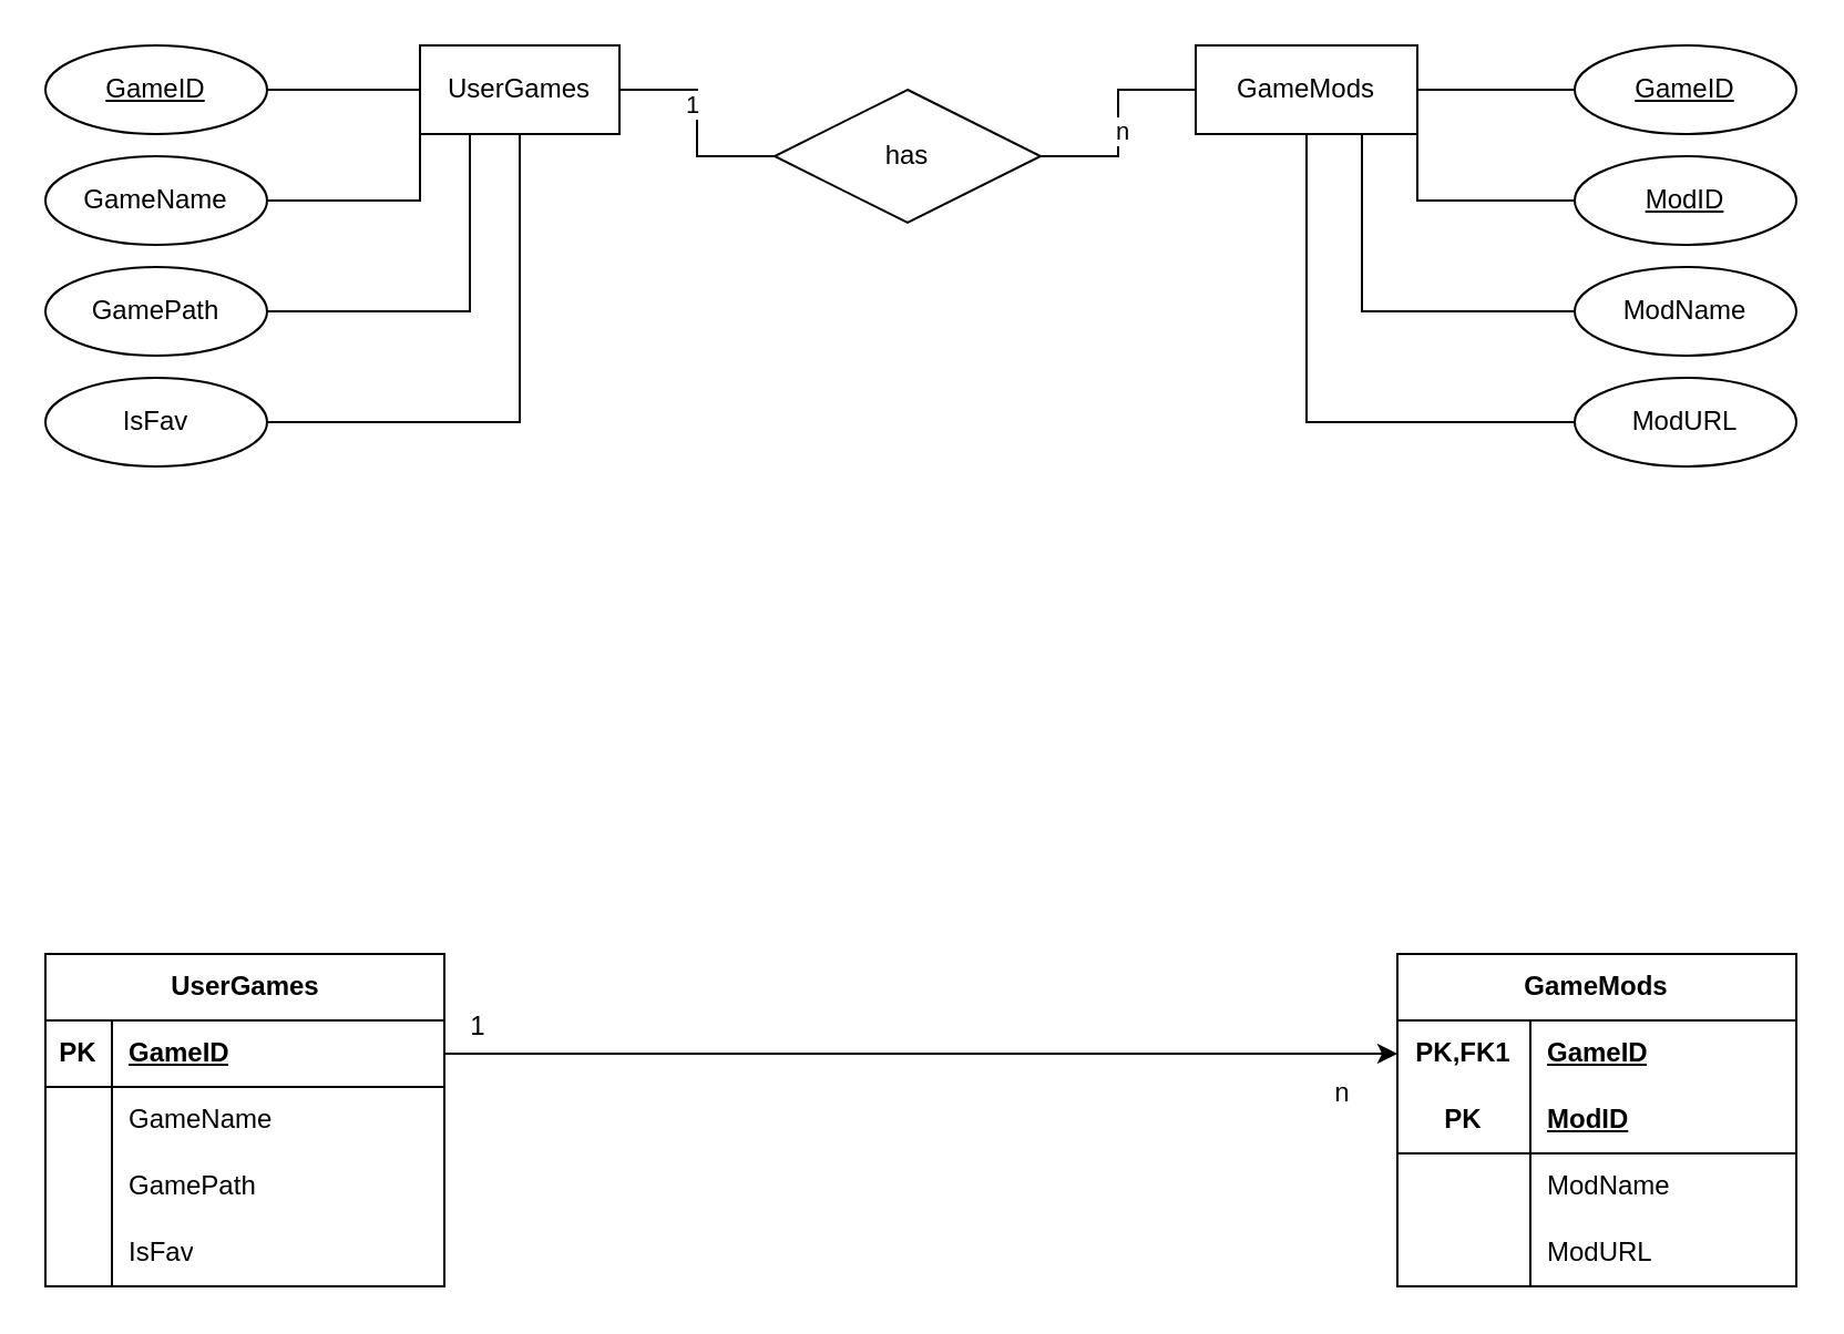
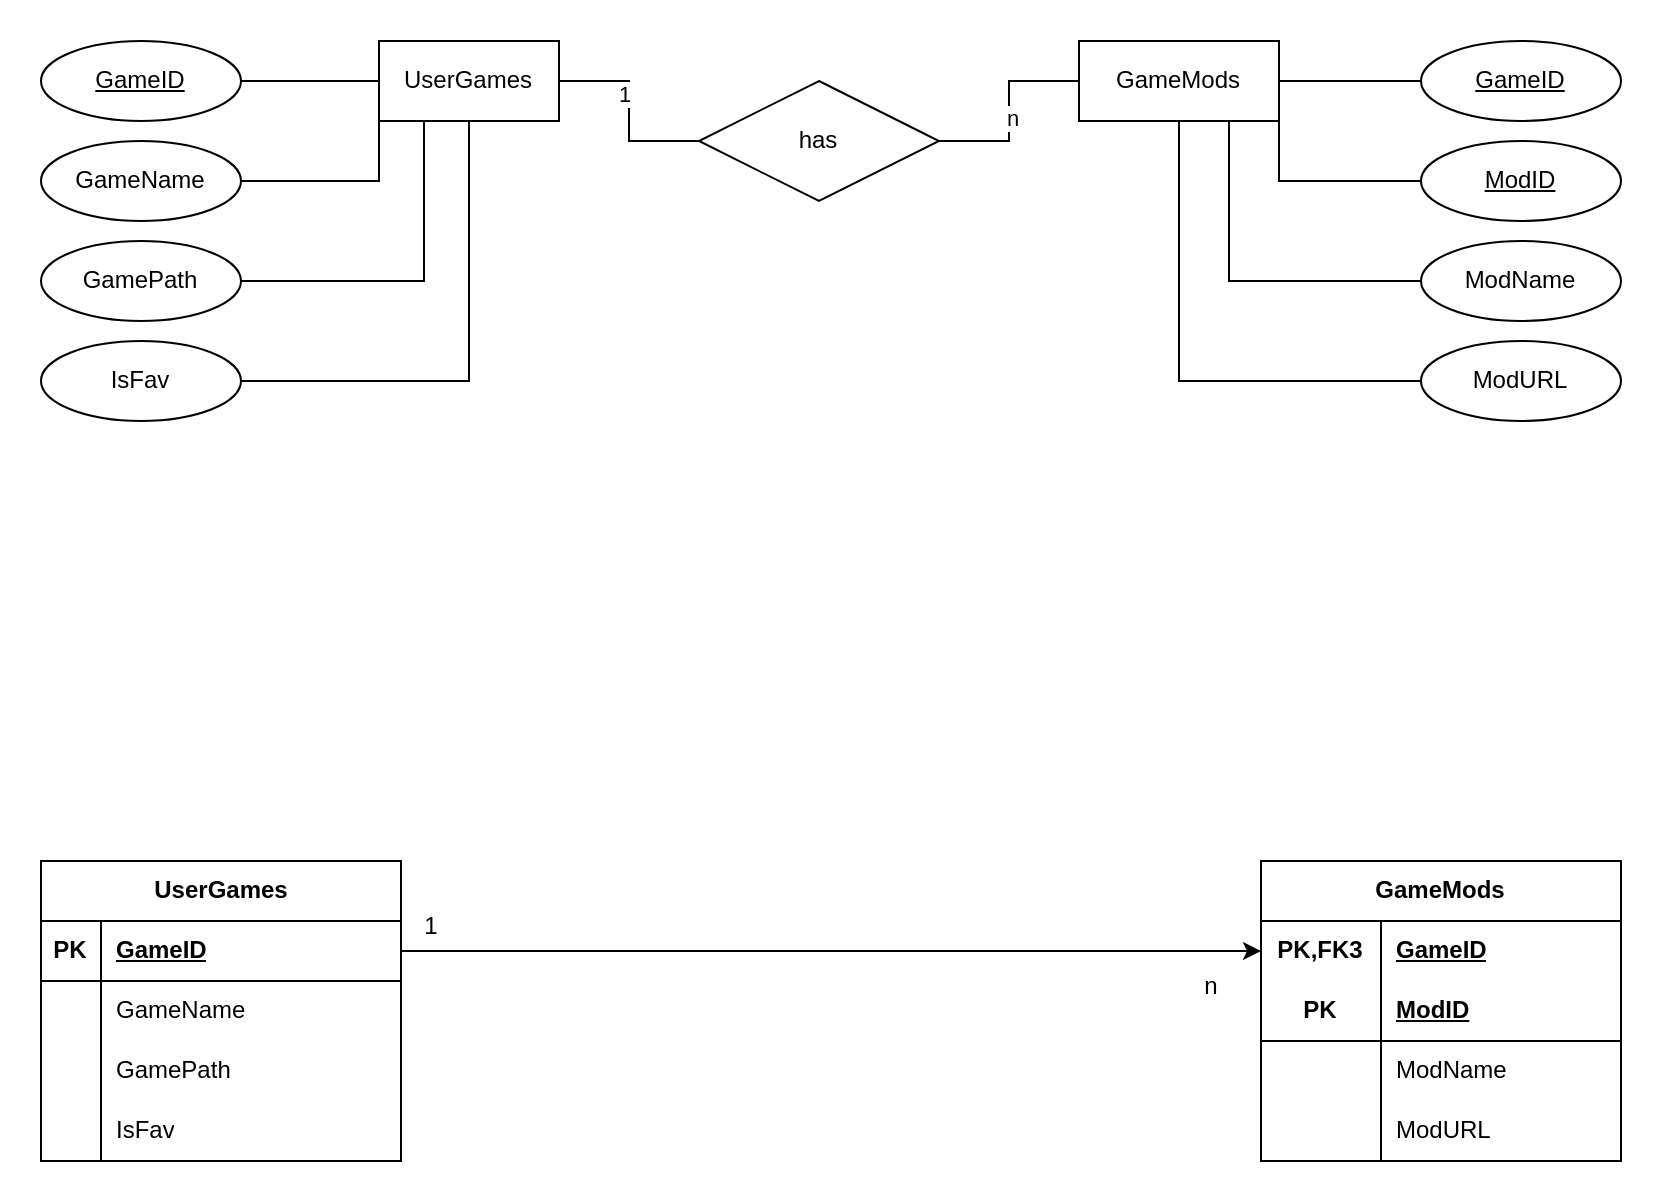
  <mxCell id="0" />
  <mxCell id="1" parent="0" />
  <mxCell id="2" style="edgeStyle=orthogonalEdgeStyle;rounded=0;orthogonalLoop=1;jettySize=auto;html=1;exitX=1;exitY=0.5;exitDx=0;exitDy=0;entryX=0;entryY=0.5;entryDx=0;entryDy=0;endArrow=none;endFill=0;" edge="1" parent="1" source="4" target="8"><mxGeometry relative="1" as="geometry" /></mxCell>
  <mxCell id="3" value="1" style="edgeLabel;html=1;align=center;verticalAlign=middle;resizable=0;points=[];" vertex="1" connectable="0" parent="2"><mxGeometry x="-0.171" y="-3" relative="1" as="geometry"><mxPoint as="offset" /></mxGeometry></mxCell>
  <mxCell id="4" value="UserGames" style="whiteSpace=wrap;html=1;align=center;" vertex="1" parent="1"><mxGeometry x="189" y="20" width="90" height="40" as="geometry" /></mxCell>
  <mxCell id="5" value="GameMods" style="whiteSpace=wrap;html=1;align=center;" vertex="1" parent="1"><mxGeometry x="539" y="20" width="100" height="40" as="geometry" /></mxCell>
  <mxCell id="6" style="edgeStyle=orthogonalEdgeStyle;rounded=0;orthogonalLoop=1;jettySize=auto;html=1;exitX=1;exitY=0.5;exitDx=0;exitDy=0;entryX=0;entryY=0.5;entryDx=0;entryDy=0;endArrow=none;endFill=0;" edge="1" parent="1" source="8" target="5"><mxGeometry relative="1" as="geometry" /></mxCell>
  <mxCell id="7" value="n" style="edgeLabel;html=1;align=center;verticalAlign=middle;resizable=0;points=[];" vertex="1" connectable="0" parent="6"><mxGeometry x="-0.057" y="-1" relative="1" as="geometry"><mxPoint as="offset" /></mxGeometry></mxCell>
  <mxCell id="8" value="has" style="shape=rhombus;perimeter=rhombusPerimeter;whiteSpace=wrap;html=1;align=center;" vertex="1" parent="1"><mxGeometry x="349" y="40" width="120" height="60" as="geometry" /></mxCell>
  <mxCell id="9" style="edgeStyle=orthogonalEdgeStyle;rounded=0;orthogonalLoop=1;jettySize=auto;html=1;exitX=1;exitY=0.5;exitDx=0;exitDy=0;entryX=0;entryY=1;entryDx=0;entryDy=0;endArrow=none;endFill=0;" edge="1" parent="1" source="10" target="4"><mxGeometry relative="1" as="geometry" /></mxCell>
  <mxCell id="10" value="GameName" style="ellipse;whiteSpace=wrap;html=1;align=center;" vertex="1" parent="1"><mxGeometry x="20" y="70" width="100" height="40" as="geometry" /></mxCell>
  <mxCell id="11" style="edgeStyle=orthogonalEdgeStyle;rounded=0;orthogonalLoop=1;jettySize=auto;html=1;exitX=1;exitY=0.5;exitDx=0;exitDy=0;entryX=0;entryY=0.5;entryDx=0;entryDy=0;endArrow=none;endFill=0;" edge="1" parent="1" source="12" target="4"><mxGeometry relative="1" as="geometry" /></mxCell>
  <mxCell id="12" value="GameID" style="ellipse;whiteSpace=wrap;html=1;align=center;fontStyle=4;" vertex="1" parent="1"><mxGeometry x="20" y="20" width="100" height="40" as="geometry" /></mxCell>
  <mxCell id="13" style="edgeStyle=orthogonalEdgeStyle;rounded=0;orthogonalLoop=1;jettySize=auto;html=1;exitX=1;exitY=0.5;exitDx=0;exitDy=0;entryX=0.25;entryY=1;entryDx=0;entryDy=0;endArrow=none;endFill=0;" edge="1" parent="1" source="14" target="4"><mxGeometry relative="1" as="geometry" /></mxCell>
  <mxCell id="14" value="GamePath" style="ellipse;whiteSpace=wrap;html=1;align=center;" vertex="1" parent="1"><mxGeometry x="20" y="120" width="100" height="40" as="geometry" /></mxCell>
  <mxCell id="15" style="edgeStyle=orthogonalEdgeStyle;rounded=0;orthogonalLoop=1;jettySize=auto;html=1;exitX=1;exitY=0.5;exitDx=0;exitDy=0;entryX=0.5;entryY=1;entryDx=0;entryDy=0;endArrow=none;endFill=0;" edge="1" parent="1" source="16" target="4"><mxGeometry relative="1" as="geometry"><Array as="points"><mxPoint x="234" y="190" /></Array></mxGeometry></mxCell>
  <mxCell id="16" value="IsFav" style="ellipse;whiteSpace=wrap;html=1;align=center;" vertex="1" parent="1"><mxGeometry x="20" y="170" width="100" height="40" as="geometry" /></mxCell>
  <mxCell id="17" style="edgeStyle=orthogonalEdgeStyle;rounded=0;orthogonalLoop=1;jettySize=auto;html=1;exitX=0;exitY=0.5;exitDx=0;exitDy=0;entryX=1;entryY=1;entryDx=0;entryDy=0;endArrow=none;endFill=0;" edge="1" parent="1" source="18" target="5"><mxGeometry relative="1" as="geometry" /></mxCell>
  <mxCell id="18" value="ModID" style="ellipse;whiteSpace=wrap;html=1;align=center;fontStyle=4;" vertex="1" parent="1"><mxGeometry x="710" y="70" width="100" height="40" as="geometry" /></mxCell>
  <mxCell id="19" style="edgeStyle=orthogonalEdgeStyle;rounded=0;orthogonalLoop=1;jettySize=auto;html=1;exitX=0;exitY=0.5;exitDx=0;exitDy=0;endArrow=none;endFill=0;" edge="1" parent="1" source="20" target="5"><mxGeometry relative="1" as="geometry" /></mxCell>
  <mxCell id="20" value="GameID" style="ellipse;whiteSpace=wrap;html=1;align=center;fontStyle=4;" vertex="1" parent="1"><mxGeometry x="710" y="20" width="100" height="40" as="geometry" /></mxCell>
  <mxCell id="21" style="edgeStyle=orthogonalEdgeStyle;rounded=0;orthogonalLoop=1;jettySize=auto;html=1;exitX=0;exitY=0.5;exitDx=0;exitDy=0;entryX=0.75;entryY=1;entryDx=0;entryDy=0;endArrow=none;endFill=0;" edge="1" parent="1" source="22" target="5"><mxGeometry relative="1" as="geometry" /></mxCell>
  <mxCell id="22" value="ModName" style="ellipse;whiteSpace=wrap;html=1;align=center;" vertex="1" parent="1"><mxGeometry x="710" y="120" width="100" height="40" as="geometry" /></mxCell>
  <mxCell id="23" style="edgeStyle=orthogonalEdgeStyle;rounded=0;orthogonalLoop=1;jettySize=auto;html=1;exitX=0;exitY=0.5;exitDx=0;exitDy=0;entryX=0.5;entryY=1;entryDx=0;entryDy=0;endArrow=none;endFill=0;" edge="1" parent="1" source="24" target="5"><mxGeometry relative="1" as="geometry" /></mxCell>
  <mxCell id="24" value="ModURL" style="ellipse;whiteSpace=wrap;html=1;align=center;" vertex="1" parent="1"><mxGeometry x="710" y="170" width="100" height="40" as="geometry" /></mxCell>
  <mxCell id="25" value="UserGames" style="shape=table;startSize=30;container=1;collapsible=1;childLayout=tableLayout;fixedRows=1;rowLines=0;fontStyle=1;align=center;resizeLast=1;html=1;" vertex="1" parent="1"><mxGeometry x="20" y="430" width="180" height="150" as="geometry" /></mxCell>
  <mxCell id="26" value="" style="shape=tableRow;horizontal=0;startSize=0;swimlaneHead=0;swimlaneBody=0;fillColor=none;collapsible=0;dropTarget=0;points=[[0,0.5],[1,0.5]];portConstraint=eastwest;top=0;left=0;right=0;bottom=1;" vertex="1" parent="25"><mxGeometry y="30" width="180" height="30" as="geometry" /></mxCell>
  <mxCell id="27" value="PK" style="shape=partialRectangle;connectable=0;fillColor=none;top=0;left=0;bottom=0;right=0;fontStyle=1;overflow=hidden;whiteSpace=wrap;html=1;" vertex="1" parent="26"><mxGeometry width="30" height="30" as="geometry"><mxRectangle width="30" height="30" as="alternateBounds" /></mxGeometry></mxCell>
  <mxCell id="28" value="GameID" style="shape=partialRectangle;connectable=0;fillColor=none;top=0;left=0;bottom=0;right=0;align=left;spacingLeft=6;fontStyle=5;overflow=hidden;whiteSpace=wrap;html=1;" vertex="1" parent="26"><mxGeometry x="30" width="150" height="30" as="geometry"><mxRectangle width="150" height="30" as="alternateBounds" /></mxGeometry></mxCell>
  <mxCell id="29" value="" style="shape=tableRow;horizontal=0;startSize=0;swimlaneHead=0;swimlaneBody=0;fillColor=none;collapsible=0;dropTarget=0;points=[[0,0.5],[1,0.5]];portConstraint=eastwest;top=0;left=0;right=0;bottom=0;" vertex="1" parent="25"><mxGeometry y="60" width="180" height="30" as="geometry" /></mxCell>
  <mxCell id="30" value="" style="shape=partialRectangle;connectable=0;fillColor=none;top=0;left=0;bottom=0;right=0;editable=1;overflow=hidden;whiteSpace=wrap;html=1;" vertex="1" parent="29"><mxGeometry width="30" height="30" as="geometry"><mxRectangle width="30" height="30" as="alternateBounds" /></mxGeometry></mxCell>
  <mxCell id="31" value="GameName" style="shape=partialRectangle;connectable=0;fillColor=none;top=0;left=0;bottom=0;right=0;align=left;spacingLeft=6;overflow=hidden;whiteSpace=wrap;html=1;" vertex="1" parent="29"><mxGeometry x="30" width="150" height="30" as="geometry"><mxRectangle width="150" height="30" as="alternateBounds" /></mxGeometry></mxCell>
  <mxCell id="32" value="" style="shape=tableRow;horizontal=0;startSize=0;swimlaneHead=0;swimlaneBody=0;fillColor=none;collapsible=0;dropTarget=0;points=[[0,0.5],[1,0.5]];portConstraint=eastwest;top=0;left=0;right=0;bottom=0;" vertex="1" parent="25"><mxGeometry y="90" width="180" height="30" as="geometry" /></mxCell>
  <mxCell id="33" value="" style="shape=partialRectangle;connectable=0;fillColor=none;top=0;left=0;bottom=0;right=0;editable=1;overflow=hidden;whiteSpace=wrap;html=1;" vertex="1" parent="32"><mxGeometry width="30" height="30" as="geometry"><mxRectangle width="30" height="30" as="alternateBounds" /></mxGeometry></mxCell>
  <mxCell id="34" value="GamePath" style="shape=partialRectangle;connectable=0;fillColor=none;top=0;left=0;bottom=0;right=0;align=left;spacingLeft=6;overflow=hidden;whiteSpace=wrap;html=1;" vertex="1" parent="32"><mxGeometry x="30" width="150" height="30" as="geometry"><mxRectangle width="150" height="30" as="alternateBounds" /></mxGeometry></mxCell>
  <mxCell id="35" value="" style="shape=tableRow;horizontal=0;startSize=0;swimlaneHead=0;swimlaneBody=0;fillColor=none;collapsible=0;dropTarget=0;points=[[0,0.5],[1,0.5]];portConstraint=eastwest;top=0;left=0;right=0;bottom=0;" vertex="1" parent="25"><mxGeometry y="120" width="180" height="30" as="geometry" /></mxCell>
  <mxCell id="36" value="" style="shape=partialRectangle;connectable=0;fillColor=none;top=0;left=0;bottom=0;right=0;editable=1;overflow=hidden;whiteSpace=wrap;html=1;" vertex="1" parent="35"><mxGeometry width="30" height="30" as="geometry"><mxRectangle width="30" height="30" as="alternateBounds" /></mxGeometry></mxCell>
  <mxCell id="37" value="IsFav" style="shape=partialRectangle;connectable=0;fillColor=none;top=0;left=0;bottom=0;right=0;align=left;spacingLeft=6;overflow=hidden;whiteSpace=wrap;html=1;" vertex="1" parent="35"><mxGeometry x="30" width="150" height="30" as="geometry"><mxRectangle width="150" height="30" as="alternateBounds" /></mxGeometry></mxCell>
  <mxCell id="38" value="GameMods" style="shape=table;startSize=30;container=1;collapsible=1;childLayout=tableLayout;fixedRows=1;rowLines=0;fontStyle=1;align=center;resizeLast=1;html=1;whiteSpace=wrap;" vertex="1" parent="1"><mxGeometry x="630" y="430" width="180" height="150" as="geometry" /></mxCell>
  <mxCell id="39" value="" style="shape=tableRow;horizontal=0;startSize=0;swimlaneHead=0;swimlaneBody=0;fillColor=none;collapsible=0;dropTarget=0;points=[[0,0.5],[1,0.5]];portConstraint=eastwest;top=0;left=0;right=0;bottom=0;html=1;" vertex="1" parent="38"><mxGeometry y="30" width="180" height="30" as="geometry" /></mxCell>
- <mxCell id="40" value="PK,FK1" style="shape=partialRectangle;connectable=0;fillColor=none;top=0;left=0;bottom=0;right=0;fontStyle=1;overflow=hidden;html=1;whiteSpace=wrap;" vertex="1" parent="39"><mxGeometry width="60" height="30" as="geometry"><mxRectangle width="60" height="30" as="alternateBounds" /></mxGeometry></mxCell>
+ <mxCell id="40" value="PK,FK3" style="shape=partialRectangle;connectable=0;fillColor=none;top=0;left=0;bottom=0;right=0;fontStyle=1;overflow=hidden;html=1;whiteSpace=wrap;" vertex="1" parent="39"><mxGeometry width="60" height="30" as="geometry"><mxRectangle width="60" height="30" as="alternateBounds" /></mxGeometry></mxCell>
  <mxCell id="41" value="GameID" style="shape=partialRectangle;connectable=0;fillColor=none;top=0;left=0;bottom=0;right=0;align=left;spacingLeft=6;fontStyle=5;overflow=hidden;html=1;whiteSpace=wrap;" vertex="1" parent="39"><mxGeometry x="60" width="120" height="30" as="geometry"><mxRectangle width="120" height="30" as="alternateBounds" /></mxGeometry></mxCell>
  <mxCell id="42" value="" style="shape=tableRow;horizontal=0;startSize=0;swimlaneHead=0;swimlaneBody=0;fillColor=none;collapsible=0;dropTarget=0;points=[[0,0.5],[1,0.5]];portConstraint=eastwest;top=0;left=0;right=0;bottom=1;html=1;" vertex="1" parent="38"><mxGeometry y="60" width="180" height="30" as="geometry" /></mxCell>
  <mxCell id="43" value="PK" style="shape=partialRectangle;connectable=0;fillColor=none;top=0;left=0;bottom=0;right=0;fontStyle=1;overflow=hidden;html=1;whiteSpace=wrap;" vertex="1" parent="42"><mxGeometry width="60" height="30" as="geometry"><mxRectangle width="60" height="30" as="alternateBounds" /></mxGeometry></mxCell>
  <mxCell id="44" value="ModID" style="shape=partialRectangle;connectable=0;fillColor=none;top=0;left=0;bottom=0;right=0;align=left;spacingLeft=6;fontStyle=5;overflow=hidden;html=1;whiteSpace=wrap;" vertex="1" parent="42"><mxGeometry x="60" width="120" height="30" as="geometry"><mxRectangle width="120" height="30" as="alternateBounds" /></mxGeometry></mxCell>
  <mxCell id="45" value="" style="shape=tableRow;horizontal=0;startSize=0;swimlaneHead=0;swimlaneBody=0;fillColor=none;collapsible=0;dropTarget=0;points=[[0,0.5],[1,0.5]];portConstraint=eastwest;top=0;left=0;right=0;bottom=0;html=1;" vertex="1" parent="38"><mxGeometry y="90" width="180" height="30" as="geometry" /></mxCell>
  <mxCell id="46" value="" style="shape=partialRectangle;connectable=0;fillColor=none;top=0;left=0;bottom=0;right=0;editable=1;overflow=hidden;html=1;whiteSpace=wrap;" vertex="1" parent="45"><mxGeometry width="60" height="30" as="geometry"><mxRectangle width="60" height="30" as="alternateBounds" /></mxGeometry></mxCell>
  <mxCell id="47" value="ModName" style="shape=partialRectangle;connectable=0;fillColor=none;top=0;left=0;bottom=0;right=0;align=left;spacingLeft=6;overflow=hidden;html=1;whiteSpace=wrap;" vertex="1" parent="45"><mxGeometry x="60" width="120" height="30" as="geometry"><mxRectangle width="120" height="30" as="alternateBounds" /></mxGeometry></mxCell>
  <mxCell id="48" value="" style="shape=tableRow;horizontal=0;startSize=0;swimlaneHead=0;swimlaneBody=0;fillColor=none;collapsible=0;dropTarget=0;points=[[0,0.5],[1,0.5]];portConstraint=eastwest;top=0;left=0;right=0;bottom=0;html=1;" vertex="1" parent="38"><mxGeometry y="120" width="180" height="30" as="geometry" /></mxCell>
  <mxCell id="49" value="" style="shape=partialRectangle;connectable=0;fillColor=none;top=0;left=0;bottom=0;right=0;editable=1;overflow=hidden;html=1;whiteSpace=wrap;" vertex="1" parent="48"><mxGeometry width="60" height="30" as="geometry"><mxRectangle width="60" height="30" as="alternateBounds" /></mxGeometry></mxCell>
  <mxCell id="50" value="ModURL" style="shape=partialRectangle;connectable=0;fillColor=none;top=0;left=0;bottom=0;right=0;align=left;spacingLeft=6;overflow=hidden;html=1;whiteSpace=wrap;" vertex="1" parent="48"><mxGeometry x="60" width="120" height="30" as="geometry"><mxRectangle width="120" height="30" as="alternateBounds" /></mxGeometry></mxCell>
  <mxCell id="51" style="edgeStyle=orthogonalEdgeStyle;rounded=0;orthogonalLoop=1;jettySize=auto;html=1;exitX=1;exitY=0.5;exitDx=0;exitDy=0;entryX=0;entryY=0.5;entryDx=0;entryDy=0;" edge="1" parent="1" source="26" target="39"><mxGeometry relative="1" as="geometry" /></mxCell>
  <mxCell id="52" value="1" style="text;html=1;align=center;verticalAlign=middle;resizable=0;points=[];autosize=1;strokeColor=none;fillColor=none;" vertex="1" parent="1"><mxGeometry x="200" y="448" width="30" height="30" as="geometry" /></mxCell>
  <mxCell id="53" value="n" style="text;html=1;align=center;verticalAlign=middle;resizable=0;points=[];autosize=1;strokeColor=none;fillColor=none;" vertex="1" parent="1"><mxGeometry x="590" y="478" width="30" height="30" as="geometry" /></mxCell>
